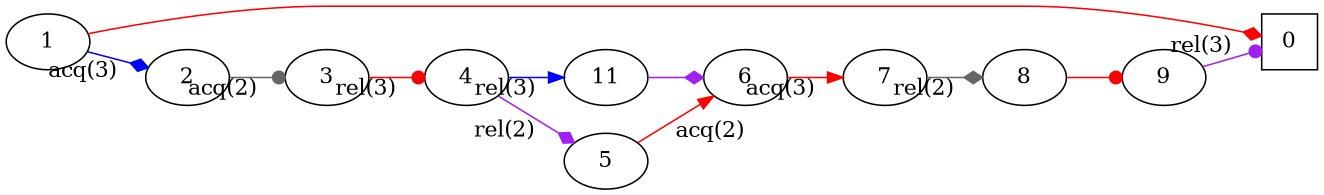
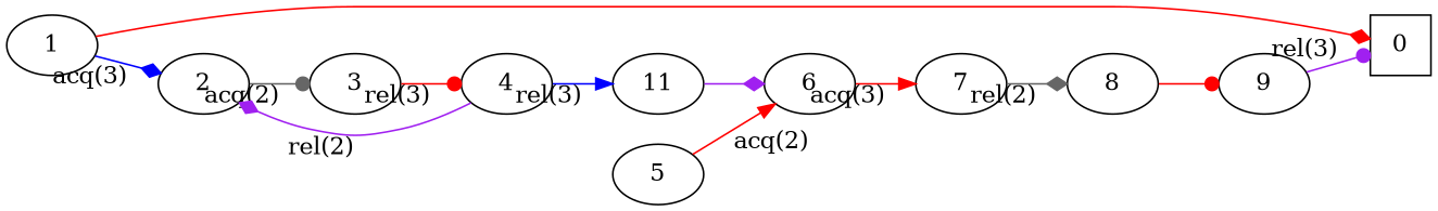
  digraph {
    rankdir=LR
    edge [arrowhead=diamond color=red]
    0 [shape=square]
    1
    2
    3
    4
    11
    5
    6
    7
    8
    9
    1 -> 0
    1 -> 2 [color=blue xlabel="acq(3)"]
    2 -> 3 [arrowhead=dot color=gray40 xlabel="acq(2)"]
    3 -> 4 [arrowhead=dot xlabel="rel(3)"]
    4 -> 11 [arrowhead=normal color=blue xlabel="rel(3)"]
-   4 -> 5 [color=purple xlabel="rel(2)"]
+   4 -> 2 [color=purple xlabel="rel(2)"]
    11 -> 6 [color=purple]
    5 -> 6 [arrowhead=normal xlabel="acq(2)"]
    6 -> 7 [arrowhead=normal xlabel="acq(3)"]
    7 -> 8 [color=gray40 xlabel="rel(2)"]
    8 -> 9 [arrowhead=dot]
    9 -> 0 [arrowhead=dot color=purple xlabel="rel(3)"]
  }
